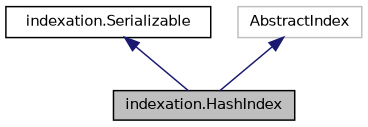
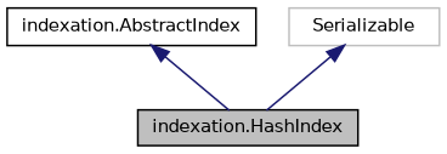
  digraph {
    fontname="DejaVu Sans"
    node [color=black fillcolor=white fontname="DejaVu Sans" fontsize=10 shape=record style=filled]
    edge [color=midnightblue dir=back fontname="DejaVu Sans" fontsize=10 labelfontname=Helvetica labelfontsize=10 style=solid]
    n1 [fillcolor=grey75 fontcolor=black height=0.2 label="indexation.HashIndex" width=0.4]
-   n2 [height=0.2 label="indexation.Serializable" width=0.4]
-   n3 [color=grey75 height=0.2 label=AbstractIndex width=0.4]
+   n2 [height=0.2 label="indexation.AbstractIndex" width=0.4]
+   n3 [color=grey75 height=0.2 label=Serializable width=0.4]
    n2 -> n1
    n3 -> n1
  }
